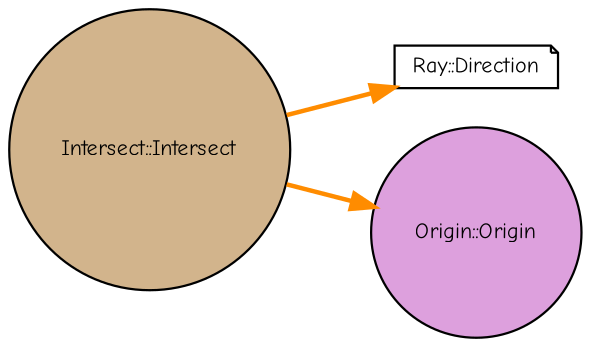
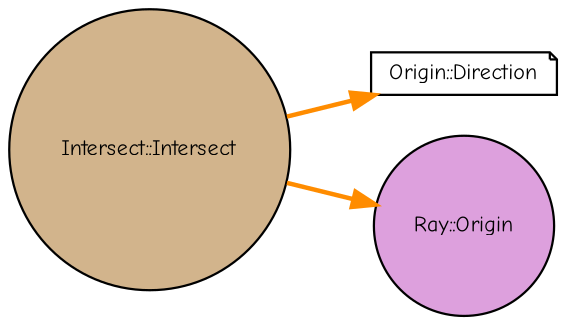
  digraph {
    fontname="Comic Neue"
    rankdir=LR
    node [color=black fontname="Comic Neue" fontsize=10 shape=circle style=filled]
    edge [color=darkorange fontname="Comic Neue" fontsize=10 labelfontname=Helvetica labelfontsize=10 style=bold]
    n1 [fillcolor=tan fontcolor=black height=0.2 label="Intersect::Intersect" width=0.4]
-   n2 [fillcolor=white height=0.2 label="Ray::Direction" shape=note width=0.4]
-   n3 [fillcolor=plum height=0.2 label="Origin::Origin" width=0.4]
+   n2 [fillcolor=white height=0.2 label="Origin::Direction" shape=note width=0.4]
+   n3 [fillcolor=plum height=0.2 label="Ray::Origin" width=0.4]
    n1 -> n2
    n1 -> n3
  }
